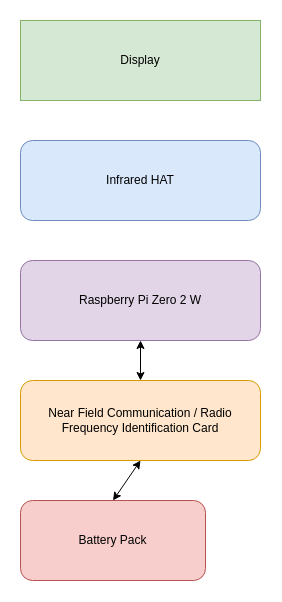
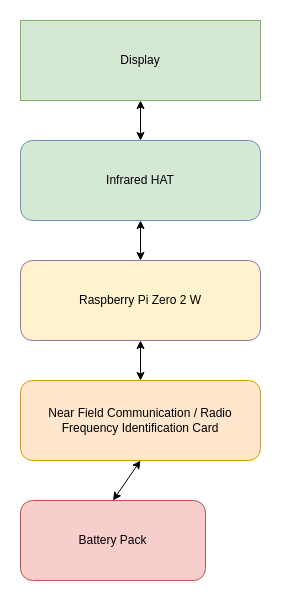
  <mxCell id="0" />
  <mxCell id="1" parent="0" />
  <mxCell id="2" value="Display" style="whiteSpace=wrap;html=1;fillColor=#d5e8d4;strokeColor=#82b366;rounded=0;" vertex="1" parent="1"><mxGeometry x="20" y="20" width="240" height="80" as="geometry" /></mxCell>
- <mxCell id="3" value="Infrared HAT" style="rounded=1;whiteSpace=wrap;html=1;fillColor=#dae8fc;strokeColor=#6c8ebf;" vertex="1" parent="1"><mxGeometry x="20" y="140" width="240" height="80" as="geometry" /></mxCell>
- <mxCell id="4" value="Raspberry Pi Zero 2 W" style="rounded=1;whiteSpace=wrap;html=1;fillColor=#e1d5e7;strokeColor=#9673a6;" vertex="1" parent="1"><mxGeometry x="20" y="260" width="240" height="80" as="geometry" /></mxCell>
+ <mxCell id="3" value="Infrared HAT" style="rounded=1;whiteSpace=wrap;html=1;fillColor=#d5e8d4;strokeColor=#6c8ebf;" vertex="1" parent="1"><mxGeometry x="20" y="140" width="240" height="80" as="geometry" /></mxCell>
+ <mxCell id="4" value="Raspberry Pi Zero 2 W" style="rounded=1;whiteSpace=wrap;html=1;fillColor=#fff2cc;strokeColor=#9673a6;" vertex="1" parent="1"><mxGeometry x="20" y="260" width="240" height="80" as="geometry" /></mxCell>
  <mxCell id="5" value="Near Field Communication / Radio Frequency Identification Card" style="rounded=1;whiteSpace=wrap;html=1;fillColor=#ffe6cc;strokeColor=#d79b00;" vertex="1" parent="1"><mxGeometry x="20" y="380" width="240" height="80" as="geometry" /></mxCell>
  <mxCell id="6" value="Battery Pack" style="rounded=1;whiteSpace=wrap;html=1;fillColor=#f8cecc;strokeColor=#b85450;" vertex="1" parent="1"><mxGeometry x="20" y="500" width="185" height="80" as="geometry" /></mxCell>
+ <mxCell id="7" value="" style="endArrow=classic;startArrow=classic;html=1;rounded=0;entryX=0.5;entryY=1;entryDx=0;entryDy=0;exitX=0.5;exitY=0;exitDx=0;exitDy=0;" edge="1" parent="1" source="4" target="3"><mxGeometry width="50" height="50" relative="1" as="geometry"><mxPoint x="90" y="350" as="sourcePoint" /><mxPoint x="140" y="300" as="targetPoint" /></mxGeometry></mxCell>
+ <mxCell id="8" value="" style="endArrow=classic;startArrow=classic;html=1;rounded=0;entryX=0.5;entryY=1;entryDx=0;entryDy=0;exitX=0.5;exitY=0;exitDx=0;exitDy=0;" edge="1" parent="1" source="3" target="2"><mxGeometry width="50" height="50" relative="1" as="geometry"><mxPoint x="90" y="350" as="sourcePoint" /><mxPoint x="140" y="300" as="targetPoint" /></mxGeometry></mxCell>
  <mxCell id="9" value="" style="endArrow=classic;startArrow=classic;html=1;rounded=0;exitX=0.5;exitY=0;exitDx=0;exitDy=0;" edge="1" parent="1" source="5"><mxGeometry width="50" height="50" relative="1" as="geometry"><mxPoint x="90" y="350" as="sourcePoint" /><mxPoint x="140" y="340" as="targetPoint" /></mxGeometry></mxCell>
  <mxCell id="10" value="" style="endArrow=classic;startArrow=classic;html=1;rounded=0;entryX=0.5;entryY=0;entryDx=0;entryDy=0;exitX=0.5;exitY=1;exitDx=0;exitDy=0;" edge="1" parent="1" source="5" target="6"><mxGeometry width="50" height="50" relative="1" as="geometry"><mxPoint x="90" y="350" as="sourcePoint" /><mxPoint x="140" y="300" as="targetPoint" /></mxGeometry></mxCell>
